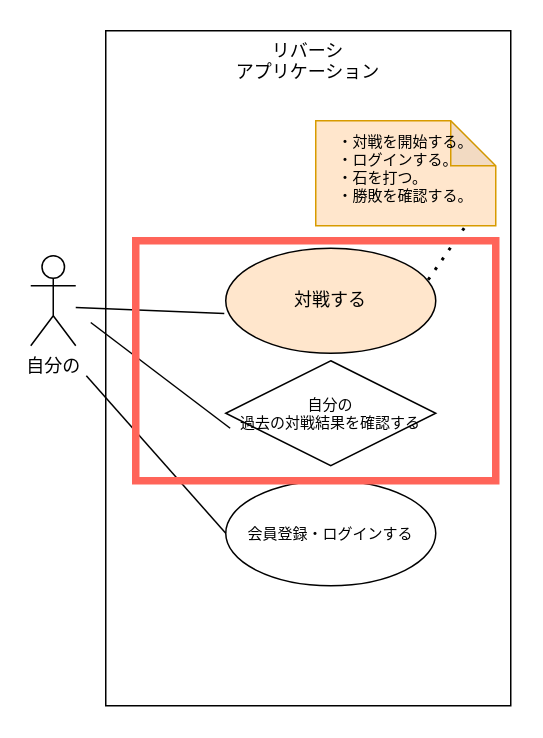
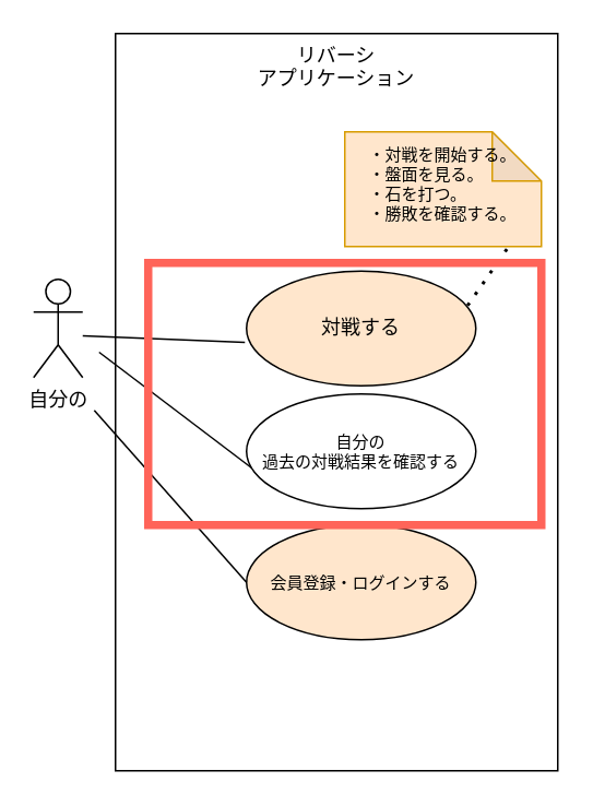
  <mxCell id="0" />
  <mxCell id="1" parent="0" />
  <mxCell id="2" value="&lt;div&gt;&lt;span&gt;リバーシ&lt;/span&gt;&lt;/div&gt;&lt;div&gt;&lt;span&gt;アプリケーション&lt;/span&gt;&lt;/div&gt;" style="rounded=0;whiteSpace=wrap;html=1;align=center;horizontal=1;verticalAlign=top;" vertex="1" parent="1"><mxGeometry x="70" y="20" width="270" height="450" as="geometry" /></mxCell>
  <mxCell id="3" value="自分の" style="shape=umlActor;verticalLabelPosition=bottom;verticalAlign=top;html=1;outlineConnect=0;" vertex="1" parent="1"><mxGeometry x="20" y="170" width="30" height="60" as="geometry" /></mxCell>
  <mxCell id="4" value="対戦する" style="ellipse;whiteSpace=wrap;html=1;fillColor=#ffe6cc;" vertex="1" parent="1"><mxGeometry x="150" y="165" width="140" height="70" as="geometry" /></mxCell>
  <mxCell id="5" value="" style="endArrow=none;html=1;entryX=-0.007;entryY=0.621;entryDx=0;entryDy=0;entryPerimeter=0;" edge="1" parent="1" target="4"><mxGeometry relative="1" as="geometry"><mxPoint x="50" y="204.5" as="sourcePoint" /><mxPoint x="210" y="204.5" as="targetPoint" /></mxGeometry></mxCell>
- <mxCell id="6" value="&lt;div style=&quot;text-align: left&quot;&gt;&lt;span style=&quot;font-size: 10px&quot;&gt;・対戦を開始する。&lt;/span&gt;&lt;/div&gt;&lt;font style=&quot;font-size: 10px&quot;&gt;&lt;div style=&quot;text-align: left&quot;&gt;&lt;span&gt;・ログインする。&lt;/span&gt;&lt;/div&gt;&lt;div style=&quot;text-align: left&quot;&gt;&lt;span&gt;・石を打つ。&lt;/span&gt;&lt;/div&gt;&lt;div style=&quot;text-align: left&quot;&gt;・勝敗を確認する。&lt;/div&gt;&lt;div style=&quot;text-align: left&quot;&gt;&lt;br&gt;&lt;/div&gt;&lt;/font&gt;" style="shape=note;whiteSpace=wrap;html=1;backgroundOutline=1;darkOpacity=0.05;verticalAlign=top;fillColor=#ffe6cc;strokeColor=#d79b00;" vertex="1" parent="1"><mxGeometry x="210" y="80" width="120" height="70" as="geometry" /></mxCell>
+ <mxCell id="6" value="&lt;div style=&quot;text-align: left&quot;&gt;&lt;span style=&quot;font-size: 10px&quot;&gt;・対戦を開始する。&lt;/span&gt;&lt;/div&gt;&lt;font style=&quot;font-size: 10px&quot;&gt;&lt;div style=&quot;text-align: left&quot;&gt;&lt;span&gt;・盤面を見る。&lt;/span&gt;&lt;/div&gt;&lt;div style=&quot;text-align: left&quot;&gt;&lt;span&gt;・石を打つ。&lt;/span&gt;&lt;/div&gt;&lt;div style=&quot;text-align: left&quot;&gt;・勝敗を確認する。&lt;/div&gt;&lt;div style=&quot;text-align: left&quot;&gt;&lt;br&gt;&lt;/div&gt;&lt;/font&gt;" style="shape=note;whiteSpace=wrap;html=1;backgroundOutline=1;darkOpacity=0.05;verticalAlign=top;fillColor=#ffe6cc;strokeColor=#d79b00;" vertex="1" parent="1"><mxGeometry x="210" y="80" width="120" height="70" as="geometry" /></mxCell>
  <mxCell id="7" value="" style="endArrow=none;dashed=1;html=1;dashPattern=1 3;strokeWidth=2;fontSize=10;exitX=0.964;exitY=0.3;exitDx=0;exitDy=0;exitPerimeter=0;" edge="1" parent="1" source="4"><mxGeometry width="50" height="50" relative="1" as="geometry"><mxPoint x="260" y="200" as="sourcePoint" /><mxPoint x="310" y="150" as="targetPoint" /></mxGeometry></mxCell>
- <mxCell id="8" value="自分の&lt;br&gt;過去の対戦結果を確認する" style="rhombus;whiteSpace=wrap;html=1;fontSize=10;" vertex="1" parent="1"><mxGeometry x="150" y="240" width="140" height="70" as="geometry" /></mxCell>
- <mxCell id="9" value="会員登録・ログインする" style="ellipse;whiteSpace=wrap;html=1;fontSize=10;" vertex="1" parent="1"><mxGeometry x="150" y="320" width="140" height="70" as="geometry" /></mxCell>
+ <mxCell id="8" value="自分の&lt;br&gt;過去の対戦結果を確認する" style="ellipse;whiteSpace=wrap;html=1;fontSize=10;" vertex="1" parent="1"><mxGeometry x="150" y="240" width="140" height="70" as="geometry" /></mxCell>
+ <mxCell id="9" value="会員登録・ログインする" style="ellipse;whiteSpace=wrap;html=1;fontSize=10;fillColor=#ffe6cc;" vertex="1" parent="1"><mxGeometry x="150" y="320" width="140" height="70" as="geometry" /></mxCell>
  <mxCell id="10" value="" style="endArrow=none;html=1;entryX=0.021;entryY=0.643;entryDx=0;entryDy=0;entryPerimeter=0;" edge="1" parent="1" target="8"><mxGeometry relative="1" as="geometry"><mxPoint x="60" y="214.5" as="sourcePoint" /><mxPoint x="159.02" y="218.47" as="targetPoint" /></mxGeometry></mxCell>
  <mxCell id="11" value="" style="endArrow=none;html=1;entryX=0;entryY=0.5;entryDx=0;entryDy=0;" edge="1" parent="1" target="9"><mxGeometry relative="1" as="geometry"><mxPoint x="57.06" y="250" as="sourcePoint" /><mxPoint x="150" y="320.51" as="targetPoint" /></mxGeometry></mxCell>
  <mxCell id="12" value="" style="rounded=0;whiteSpace=wrap;html=1;fontSize=10;fillColor=none;strokeWidth=5;strokeColor=#FF6459;" vertex="1" parent="1"><mxGeometry x="90" y="160" width="240" height="160" as="geometry" /></mxCell>
